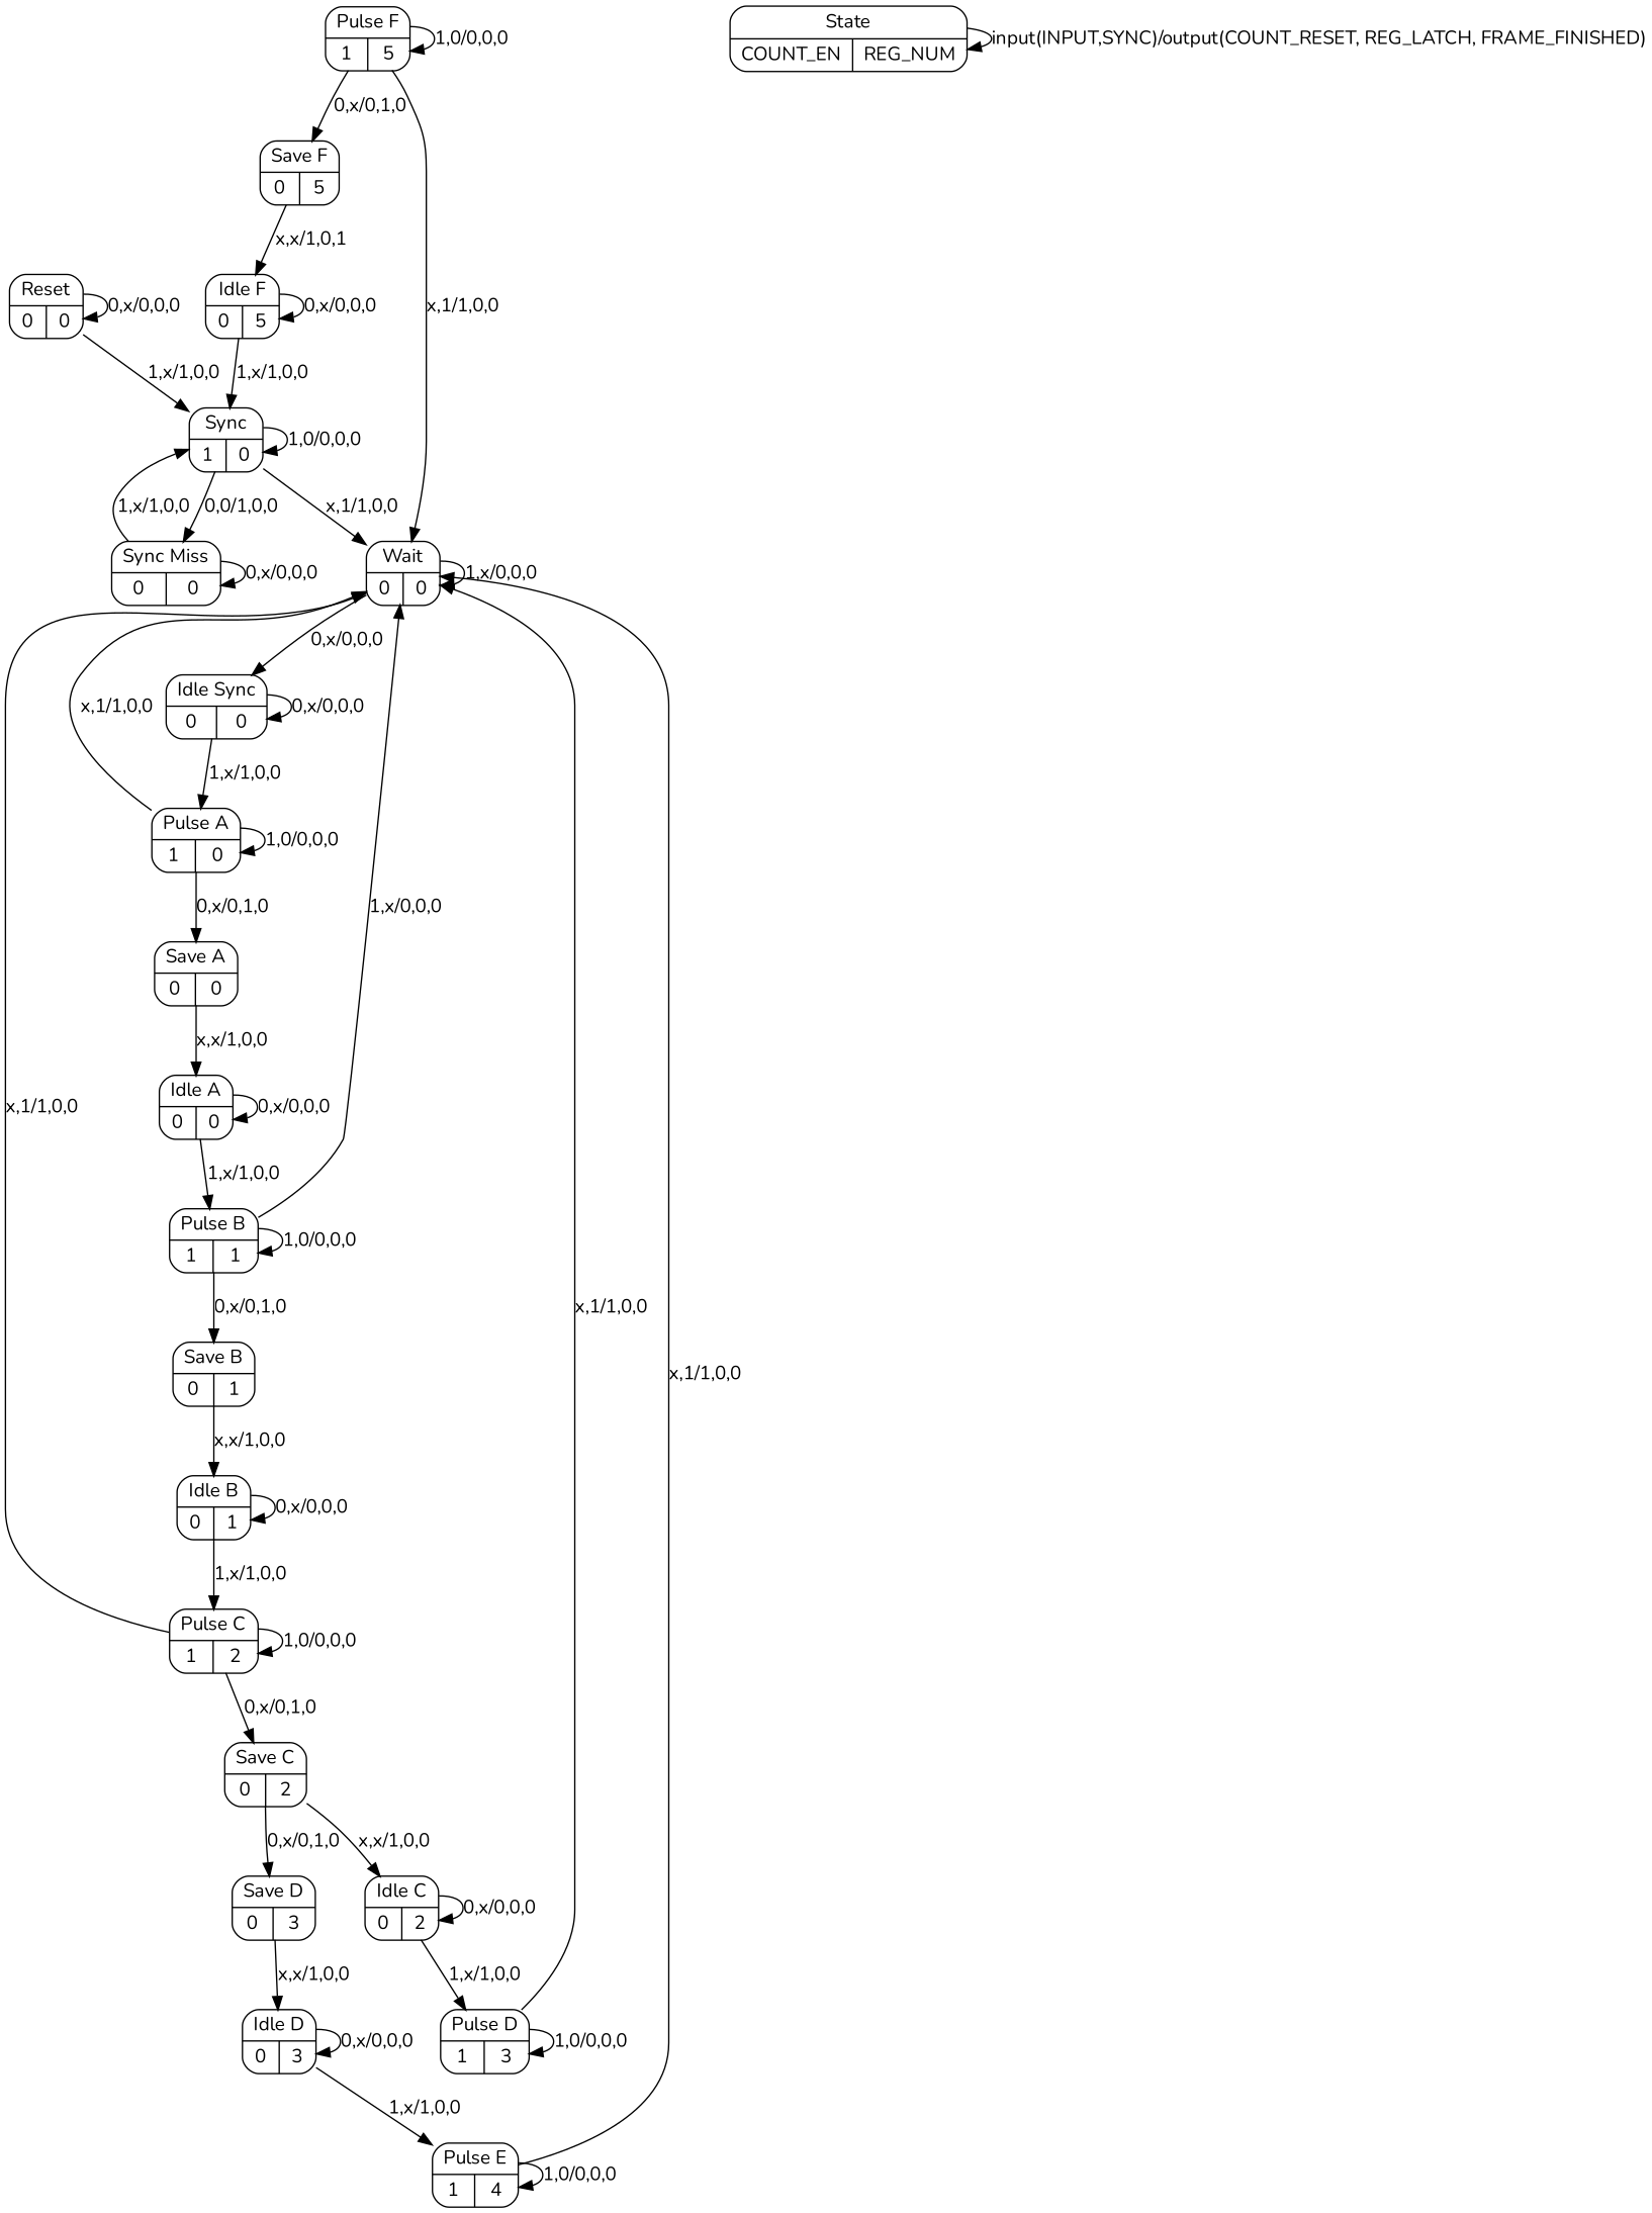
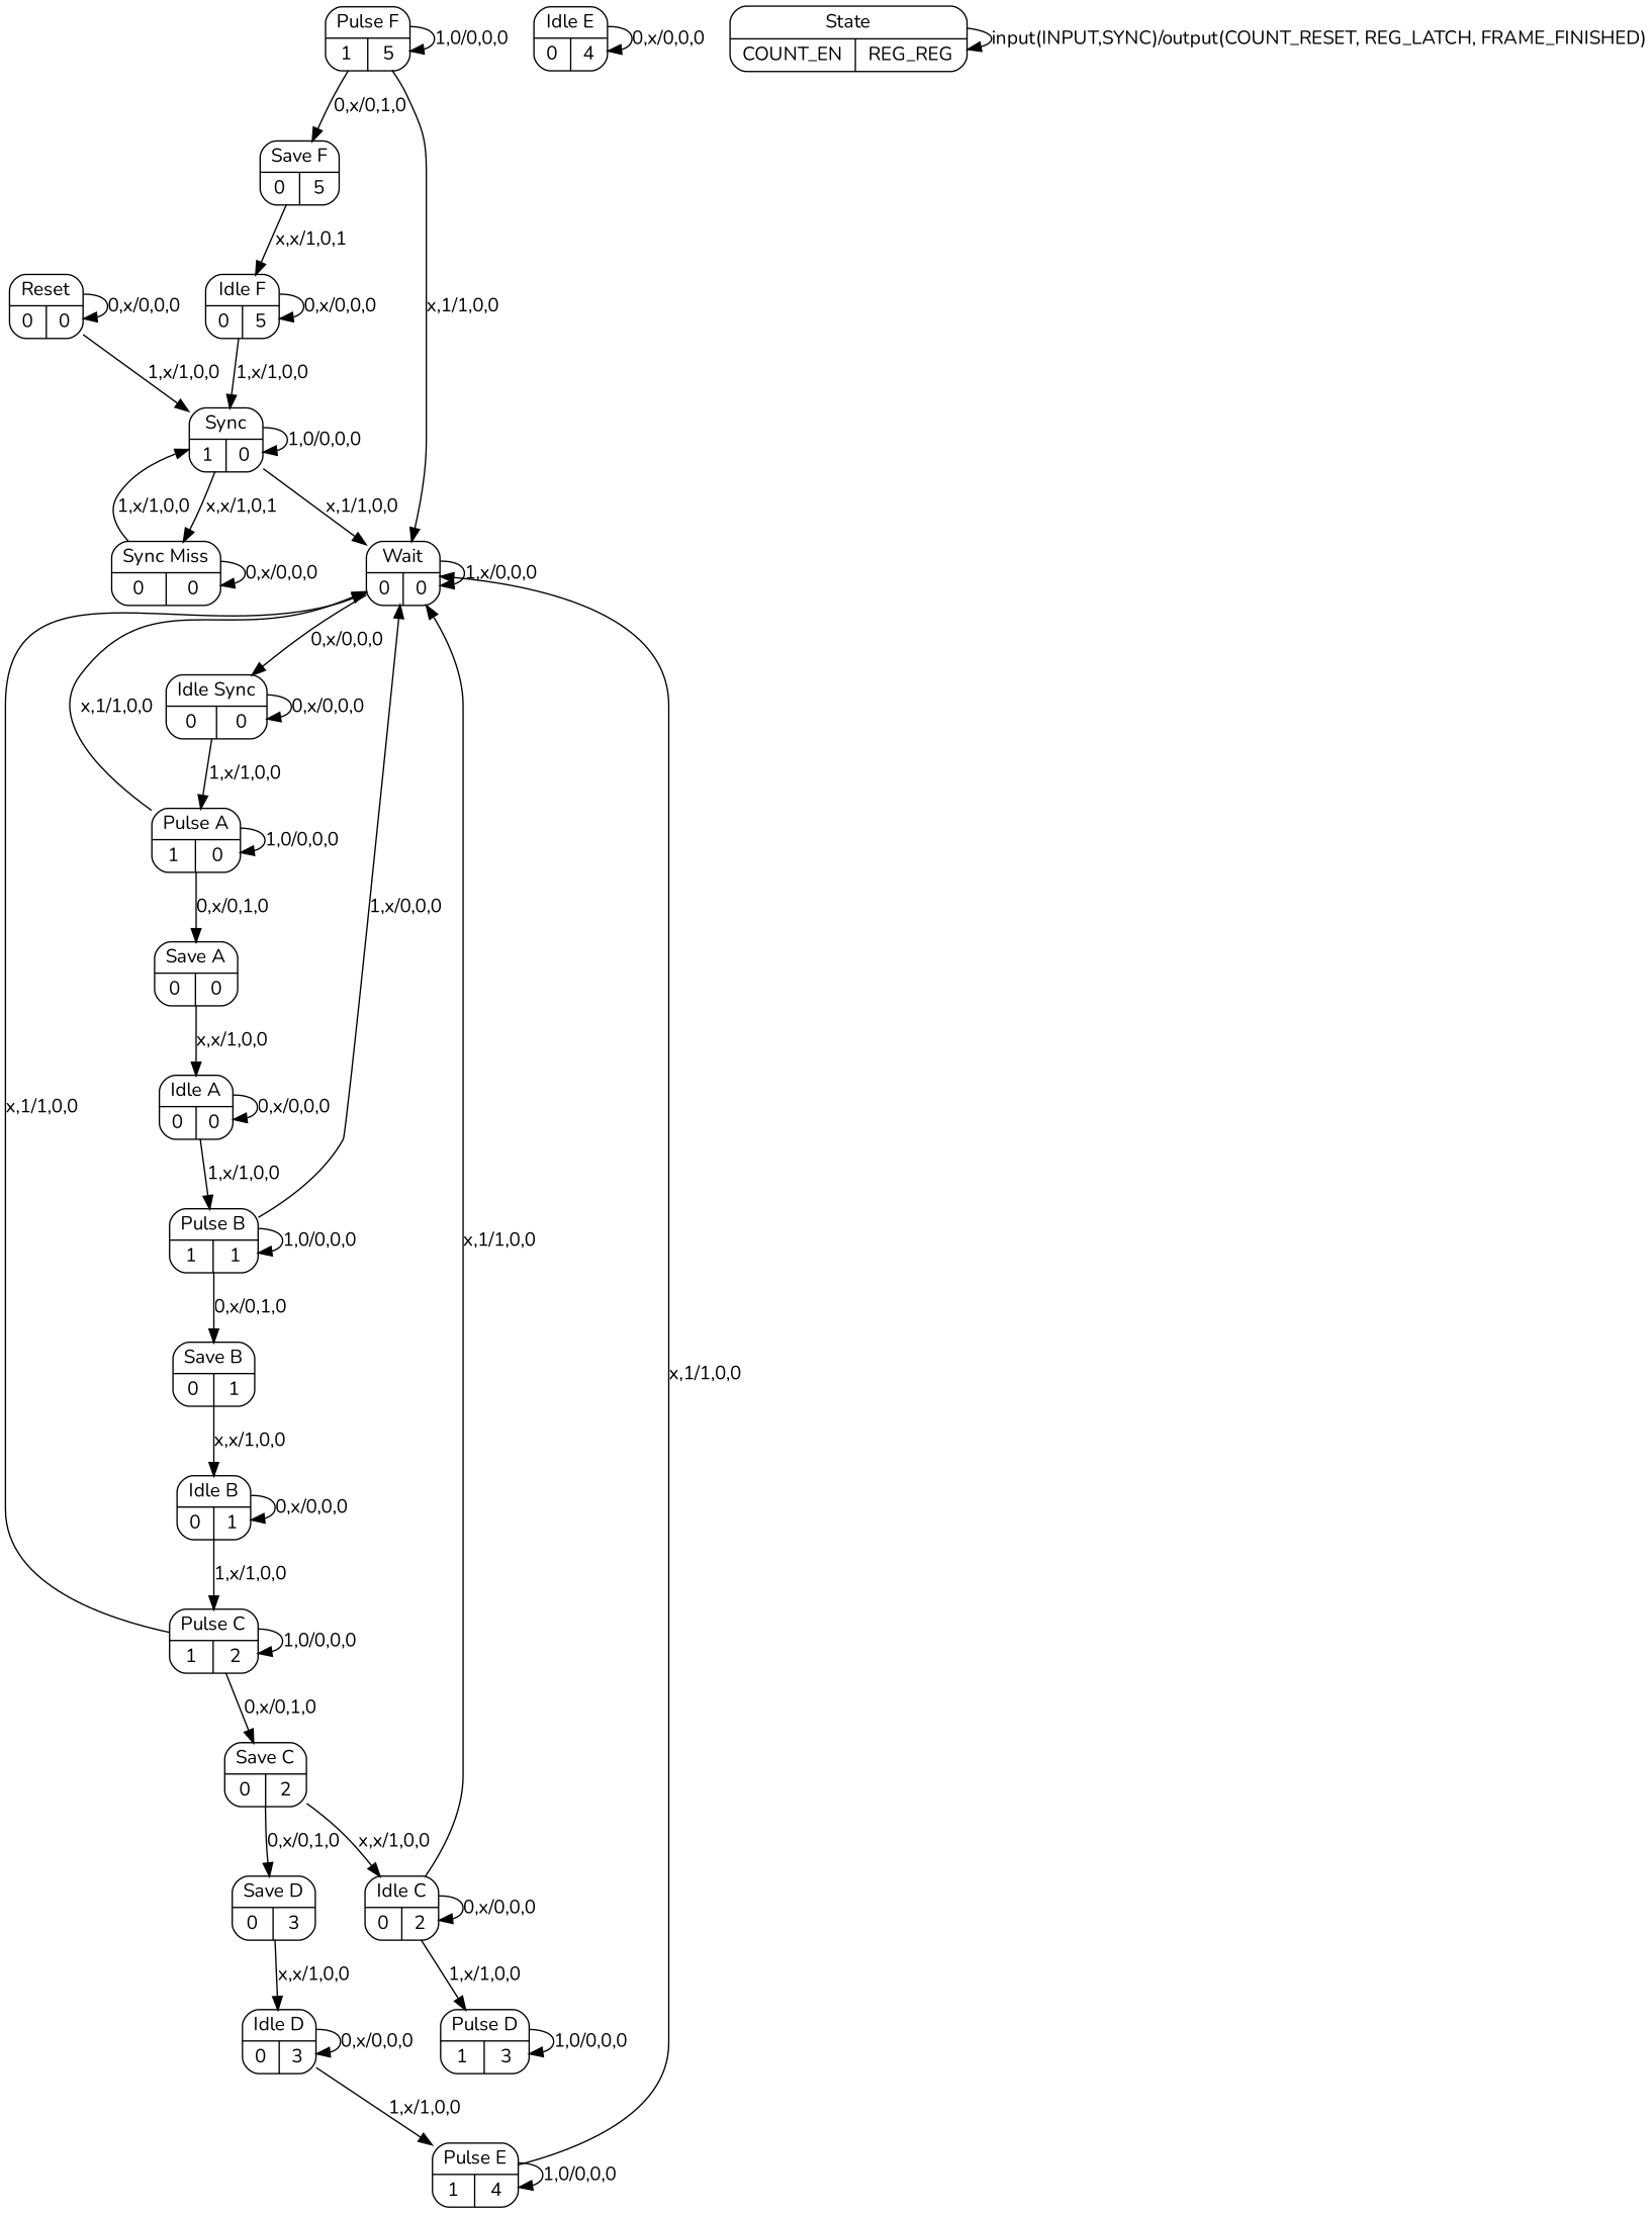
  digraph {
    fontname=Nunito
    rankdir=UD
    node [fontname=Nunito shape=record style=rounded]
    edge [fontname=Nunito]
    n1 [label="{Reset | {0 | 0}}"]
    n2 [label="{Sync | { 1 | 0 }}"]
    n3 [label="{Sync Miss | {0 | 0}}"]
    n4 [label="{Wait | {0 | 0}}"]
    n5 [label="{Idle Sync | {0 | 0}}"]
    n6 [label="{Pulse A | { 1 | 0 }}"]
    n7 [label="{Save A | {0 | 0}}"]
    n8 [label="{Idle A | {0 | 0}}"]
    n9 [label="{Pulse B | { 1 | 1 }}"]
    n10 [label="{Save B | {0 | 1}}"]
    n11 [label="{Idle B | {0 | 1}}"]
    n12 [label="{Pulse C | { 1 | 2 }}"]
    n13 [label="{Save C | {0 | 2}}"]
    n14 [label="{Save D | {0 | 3}}"]
    n15 [label="{Idle C | {0 | 2}}"]
    n16 [label="{Pulse D | { 1 | 3 }}"]
    n17 [label="{Idle D | {0 | 3}}"]
    n18 [label="{Pulse E | { 1 | 4 }}"]
    n19 [label="{Pulse F | { 1 | 5 }}"]
    n20 [label="{Save F | {0 | 5}}"]
    n21 [label="{Idle F | {0 | 5}}"]
-   n23 [label="{State | {COUNT_EN | REG_NUM}}"]
+   n22 [label="{Idle E | {0 | 4}}"]
+   n23 [label="{State | {COUNT_EN | REG_REG}}"]
    n1 -> n1 [label="0,x/0,0,0"]
    n1 -> n2 [label="1,x/1,0,0"]
    n2 -> n2 [label="1,0/0,0,0"]
-   n2 -> n3 [label="0,0/1,0,0"]
+   n2 -> n3 [label="x,x/1,0,1"]
    n2 -> n4 [label="x,1/1,0,0"]
    n3 -> n2 [label="1,x/1,0,0"]
    n3 -> n3 [label="0,x/0,0,0"]
    n4 -> n4 [label="1,x/0,0,0"]
    n4 -> n5 [label="0,x/0,0,0"]
    n5 -> n5 [label="0,x/0,0,0"]
    n5 -> n6 [label="1,x/1,0,0"]
    n6 -> n4 [label="x,1/1,0,0"]
    n6 -> n6 [label="1,0/0,0,0"]
    n6 -> n7 [label="0,x/0,1,0"]
    n7 -> n8 [label="x,x/1,0,0"]
    n8 -> n8 [label="0,x/0,0,0"]
    n8 -> n9 [label="1,x/1,0,0"]
    n9 -> n4 [label="1,x/0,0,0"]
    n9 -> n9 [label="1,0/0,0,0"]
    n9 -> n10 [label="0,x/0,1,0"]
    n10 -> n11 [label="x,x/1,0,0"]
    n11 -> n11 [label="0,x/0,0,0"]
    n11 -> n12 [label="1,x/1,0,0"]
    n12 -> n4 [label="x,1/1,0,0"]
    n12 -> n12 [label="1,0/0,0,0"]
    n12 -> n13 [label="0,x/0,1,0"]
    n13 -> n14 [label="0,x/0,1,0"]
    n13 -> n15 [label="x,x/1,0,0"]
    n14 -> n17 [label="x,x/1,0,0"]
    n15 -> n15 [label="0,x/0,0,0"]
    n15 -> n16 [label="1,x/1,0,0"]
-   n16 -> n4 [label="x,1/1,0,0"]
+   n15 -> n4 [label="x,1/1,0,0"]
    n16 -> n16 [label="1,0/0,0,0"]
    n17 -> n17 [label="0,x/0,0,0"]
    n17 -> n18 [label="1,x/1,0,0"]
    n18 -> n4 [label="x,1/1,0,0"]
    n18 -> n18 [label="1,0/0,0,0"]
    n19 -> n4 [label="x,1/1,0,0"]
    n19 -> n19 [label="1,0/0,0,0"]
    n19 -> n20 [label="0,x/0,1,0"]
    n20 -> n21 [label="x,x/1,0,1"]
    n21 -> n2 [label="1,x/1,0,0"]
    n21 -> n21 [label="0,x/0,0,0"]
+   n22 -> n22 [label="0,x/0,0,0"]
    n23 -> n23 [label="input(INPUT,SYNC)/output(COUNT_RESET, REG_LATCH, FRAME_FINISHED)"]
  }
